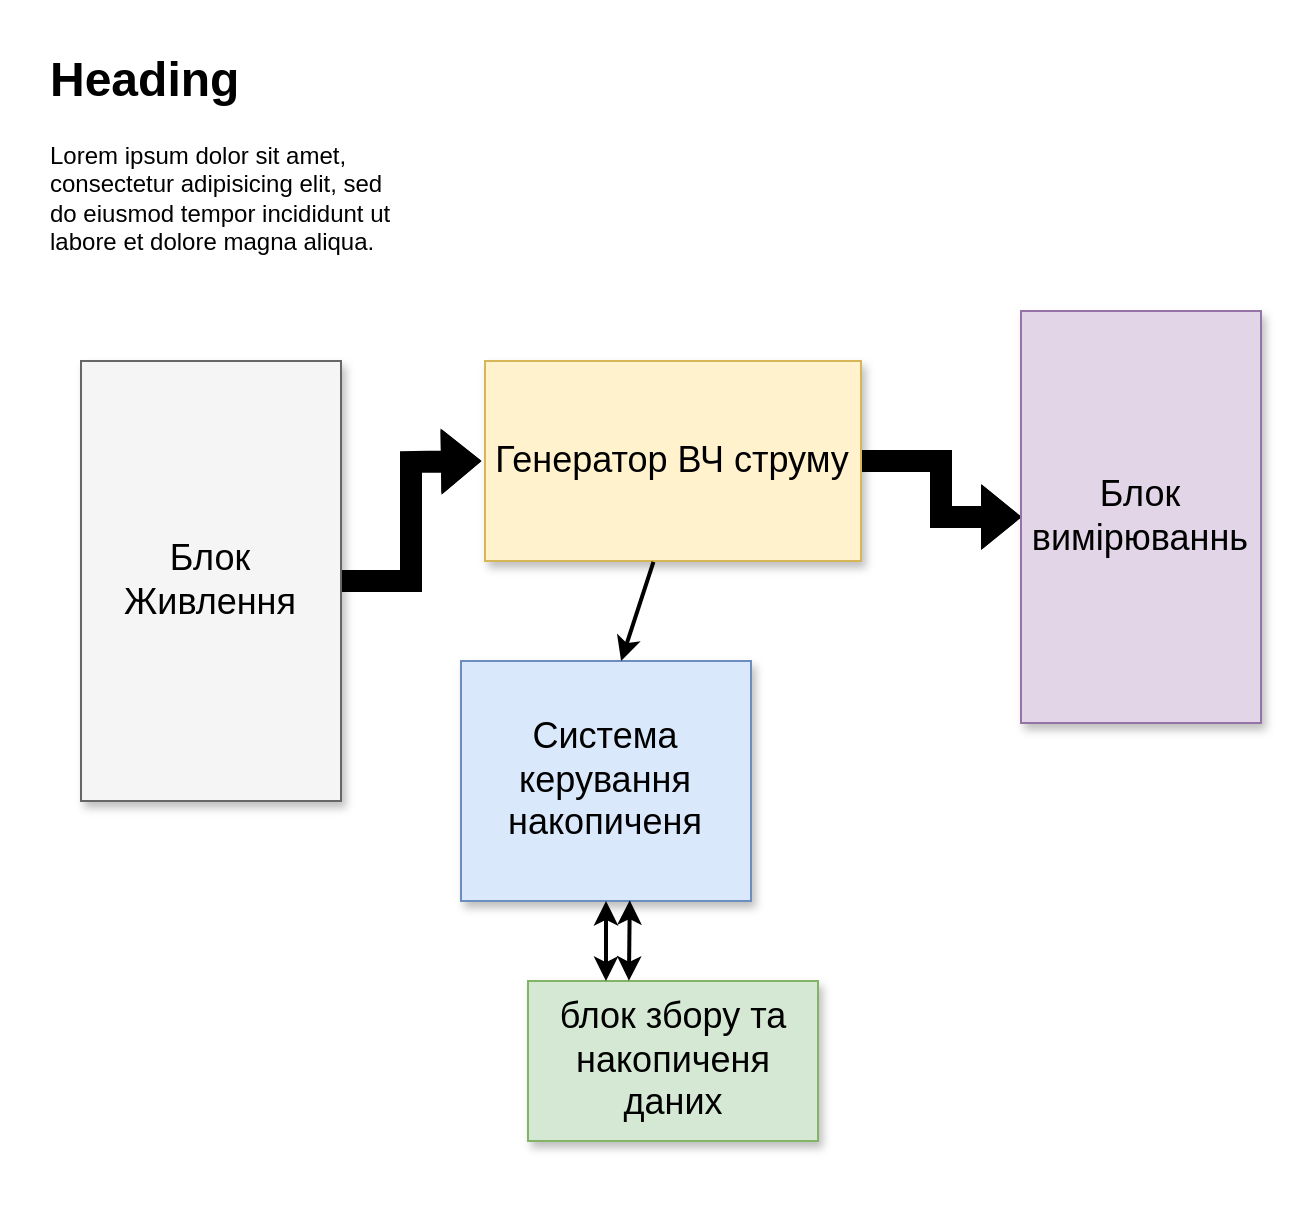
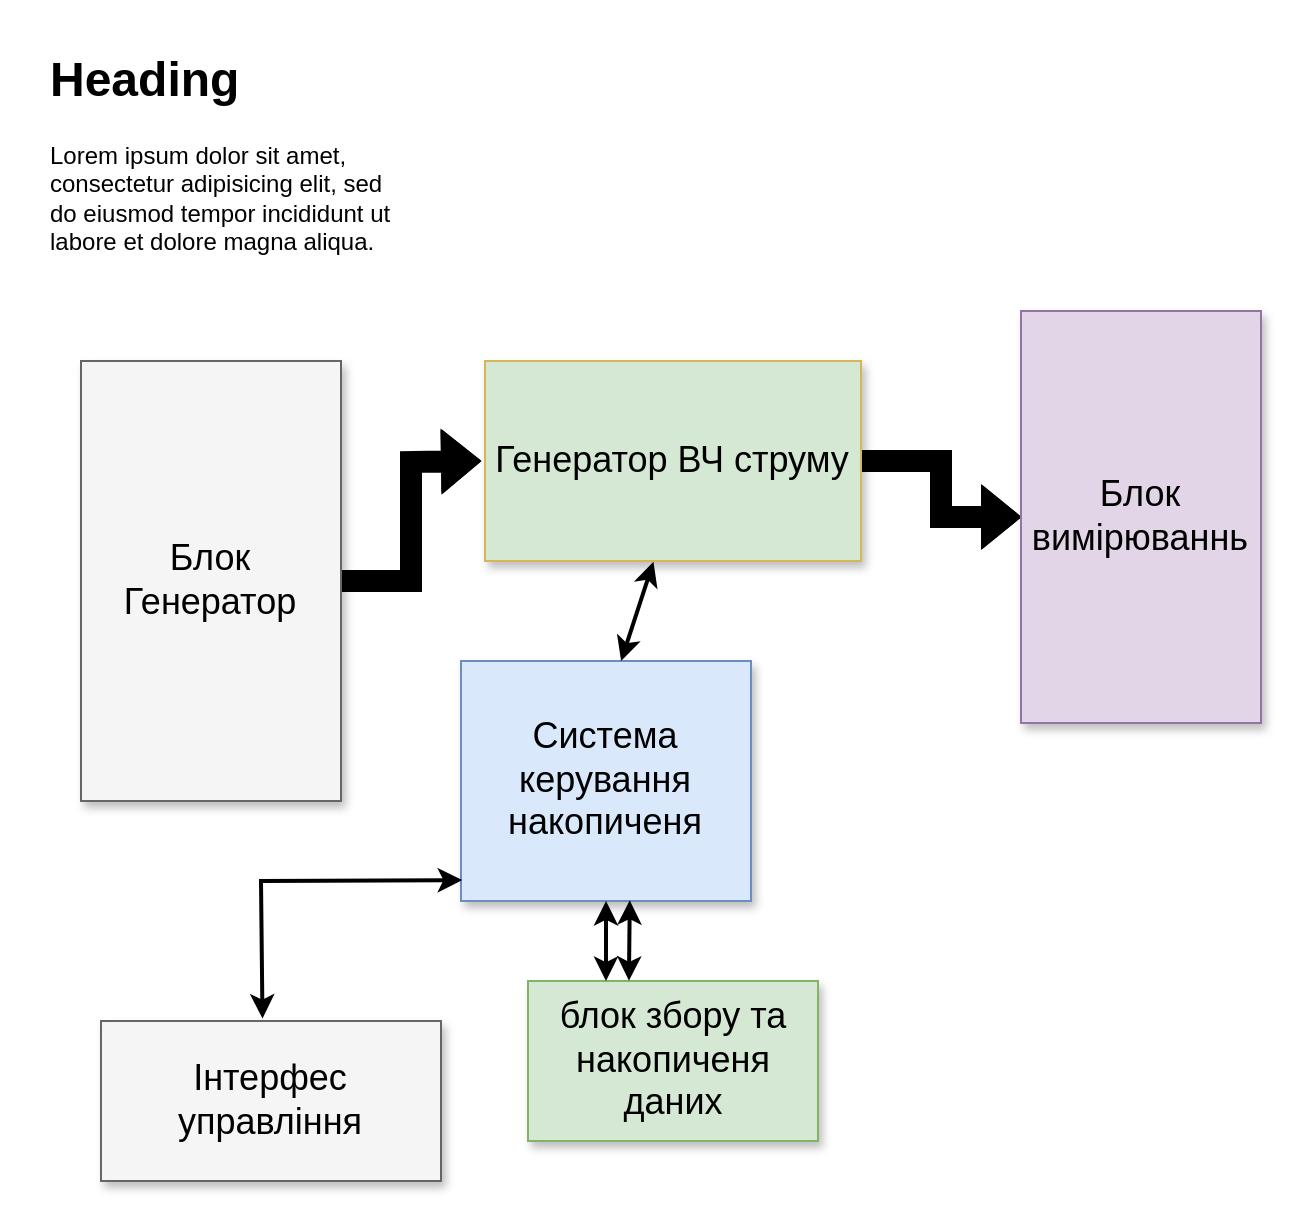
  <mxCell id="0" style=";html=1;" />
  <mxCell id="1" style=";html=1;" parent="0" />
  <mxCell id="2" style="edgeStyle=orthogonalEdgeStyle;shape=flexArrow;rounded=0;orthogonalLoop=1;jettySize=auto;html=1;fillColor=#000000;" edge="1" parent="1" source="3"><mxGeometry relative="1" as="geometry"><mxPoint x="240" y="230" as="targetPoint" /></mxGeometry></mxCell>
- <mxCell id="3" value="Блок Живлення " style="whiteSpace=wrap;html=1;shadow=1;fontSize=18;fillColor=#f5f5f5;strokeColor=#666666;" parent="1" vertex="1"><mxGeometry x="40" y="180" width="130" height="220" as="geometry" /></mxCell>
+ <mxCell id="3" value="Блок Генератор " style="whiteSpace=wrap;html=1;shadow=1;fontSize=18;fillColor=#f5f5f5;strokeColor=#666666;" parent="1" vertex="1"><mxGeometry x="40" y="180" width="130" height="220" as="geometry" /></mxCell>
  <mxCell id="4" value="блок збору та накопиченя даних " style="whiteSpace=wrap;html=1;shadow=1;fontSize=18;fillColor=#d5e8d4;strokeColor=#82b366;" parent="1" vertex="1"><mxGeometry x="263.5" y="490" width="145" height="80" as="geometry" /></mxCell>
  <mxCell id="5" value="Система керування накопиченя" style="whiteSpace=wrap;html=1;shadow=1;fontSize=18;fillColor=#dae8fc;strokeColor=#6c8ebf;" vertex="1" parent="1"><mxGeometry x="230" y="330" width="145" height="120" as="geometry" /></mxCell>
  <mxCell id="6" style="edgeStyle=orthogonalEdgeStyle;shape=flexArrow;rounded=0;orthogonalLoop=1;jettySize=auto;html=1;entryX=0;entryY=0.5;entryDx=0;entryDy=0;fillColor=#000000;" edge="1" parent="1" source="7" target="8"><mxGeometry relative="1" as="geometry" /></mxCell>
- <mxCell id="7" value="Генератор ВЧ струму" style="whiteSpace=wrap;html=1;shadow=1;fontSize=18;fillColor=#fff2cc;strokeColor=#d6b656;" vertex="1" parent="1"><mxGeometry x="242" y="180" width="188" height="100" as="geometry" /></mxCell>
+ <mxCell id="7" value="Генератор ВЧ струму" style="whiteSpace=wrap;html=1;shadow=1;fontSize=18;fillColor=#d5e8d4;strokeColor=#d6b656;" vertex="1" parent="1"><mxGeometry x="242" y="180" width="188" height="100" as="geometry" /></mxCell>
  <mxCell id="8" value="Блок вимірюваннь" style="whiteSpace=wrap;html=1;shadow=1;fontSize=18;fillColor=#e1d5e7;strokeColor=#9673a6;" vertex="1" parent="1"><mxGeometry x="510" y="155" width="120" height="206" as="geometry" /></mxCell>
+ <mxCell id="9" value="Інтерфес управління" style="whiteSpace=wrap;html=1;shadow=1;fontSize=18;fillColor=#f5f5f5;strokeColor=#666666;" vertex="1" parent="1"><mxGeometry x="50" y="510" width="170" height="80" as="geometry" /></mxCell>
+ <mxCell id="10" value="" style="endArrow=classic;startArrow=classic;html=1;rounded=0;fillColor=#000000;exitX=0.475;exitY=-0.015;exitDx=0;exitDy=0;exitPerimeter=0;entryX=0.004;entryY=0.913;entryDx=0;entryDy=0;entryPerimeter=0;strokeWidth=2;" edge="1" parent="1" source="9" target="5"><mxGeometry width="50" height="50" relative="1" as="geometry"><mxPoint x="120" y="510" as="sourcePoint" /><mxPoint x="170" y="460" as="targetPoint" /><Array as="points"><mxPoint x="130" y="440" /></Array></mxGeometry></mxCell>
  <mxCell id="11" value="" style="endArrow=classic;startArrow=classic;html=1;rounded=0;fillColor=#000000;entryX=0.5;entryY=1;entryDx=0;entryDy=0;exitX=0.269;exitY=0;exitDx=0;exitDy=0;exitPerimeter=0;strokeWidth=2;" edge="1" parent="1" source="4" target="5"><mxGeometry width="50" height="50" relative="1" as="geometry"><mxPoint x="310" y="490" as="sourcePoint" /><mxPoint x="360" y="440" as="targetPoint" /></mxGeometry></mxCell>
  <mxCell id="12" value="" style="endArrow=classic;startArrow=classic;html=1;rounded=0;fillColor=#000000;entryX=0.582;entryY=0.997;entryDx=0;entryDy=0;entryPerimeter=0;exitX=0.348;exitY=-0.002;exitDx=0;exitDy=0;exitPerimeter=0;strokeWidth=2;" edge="1" parent="1" source="4" target="5"><mxGeometry width="50" height="50" relative="1" as="geometry"><mxPoint x="310" y="490" as="sourcePoint" /><mxPoint x="360" y="440" as="targetPoint" /></mxGeometry></mxCell>
  <mxCell id="13" value="&lt;h1&gt;Heading&lt;/h1&gt;&lt;p&gt;Lorem ipsum dolor sit amet, consectetur adipisicing elit, sed do eiusmod tempor incididunt ut labore et dolore magna aliqua.&lt;/p&gt;" style="text;html=1;strokeColor=none;fillColor=none;spacing=5;spacingTop=-20;whiteSpace=wrap;overflow=hidden;rounded=0;" vertex="1" parent="1"><mxGeometry x="20" y="20" width="190" height="120" as="geometry" /></mxCell>
- <mxCell id="14" value="" style="endArrow=none;startArrow=classic;html=1;rounded=0;fillColor=#000000;entryX=0.448;entryY=1.004;entryDx=0;entryDy=0;entryPerimeter=0;exitX=0.552;exitY=0;exitDx=0;exitDy=0;exitPerimeter=0;strokeWidth=2;" edge="1" parent="1" source="5" target="7"><mxGeometry width="50" height="50" relative="1" as="geometry"><mxPoint x="290" y="330" as="sourcePoint" /><mxPoint x="340" y="280" as="targetPoint" /></mxGeometry></mxCell>
+ <mxCell id="14" value="" style="endArrow=classic;startArrow=classic;html=1;rounded=0;fillColor=#000000;entryX=0.448;entryY=1.004;entryDx=0;entryDy=0;entryPerimeter=0;exitX=0.552;exitY=0;exitDx=0;exitDy=0;exitPerimeter=0;strokeWidth=2;" edge="1" parent="1" source="5" target="7"><mxGeometry width="50" height="50" relative="1" as="geometry"><mxPoint x="290" y="330" as="sourcePoint" /><mxPoint x="340" y="280" as="targetPoint" /></mxGeometry></mxCell>
